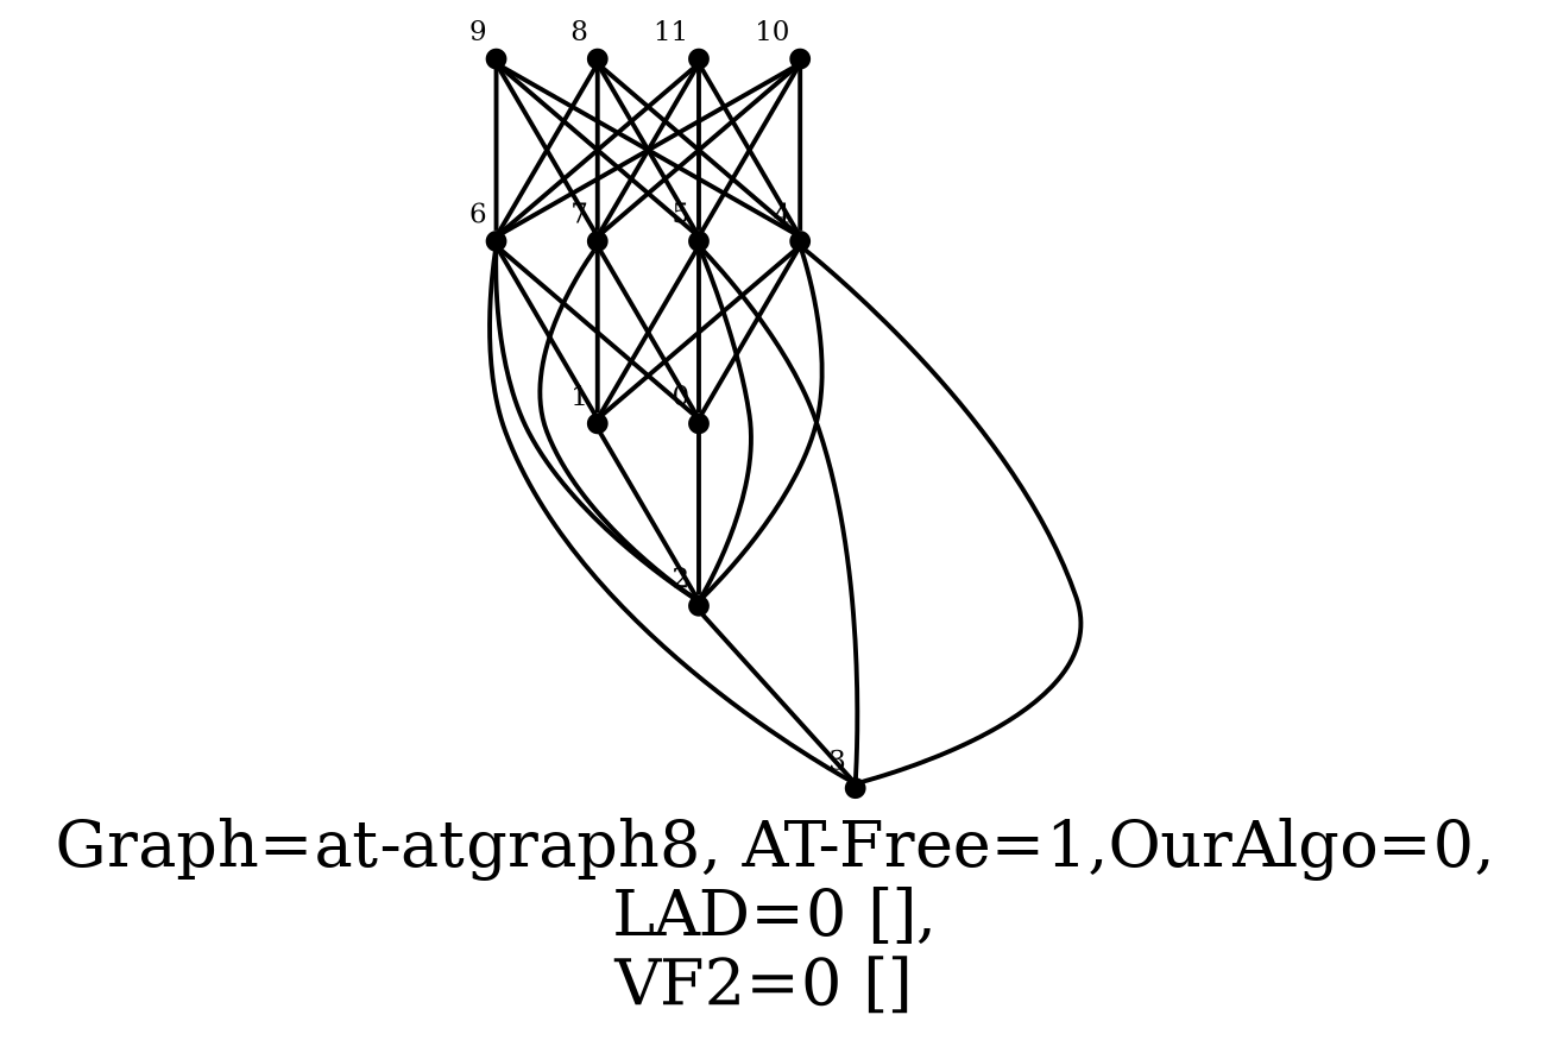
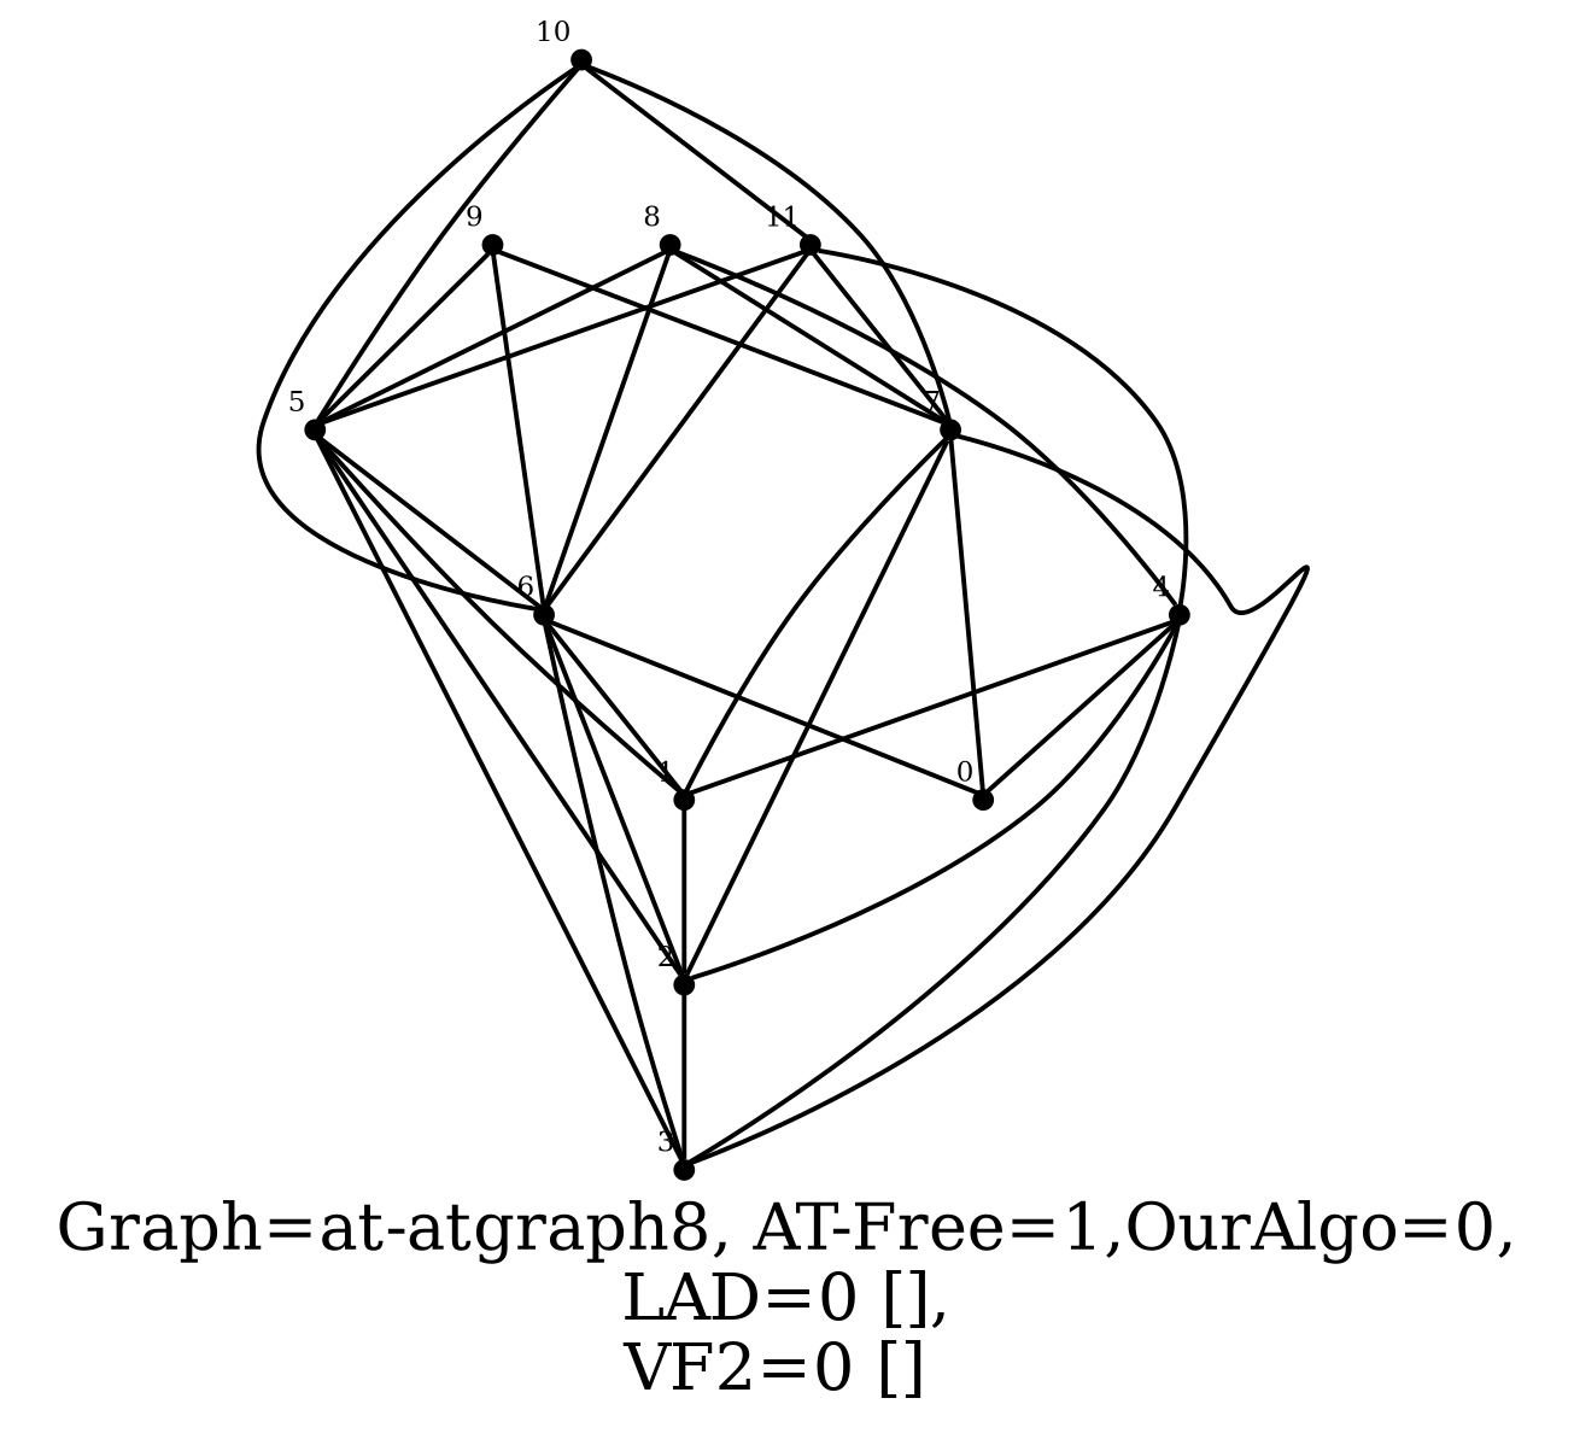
  graph {
    label="Graph=at-atgraph8, AT-Free=1,OurAlgo=0,\nLAD=0 [],\nVF2=0 [] "
    labelloc=bottom
    node [fontsize=6 shape=point]
    0 [xlabel=3]
    1 [xlabel=2]
    2 [xlabel=1]
    3 [xlabel=0]
    4 [xlabel=7]
    5 [xlabel=6]
    6 [xlabel=5]
    7 [xlabel=4]
    8 [xlabel=11]
    9 [xlabel=10]
    10 [xlabel=9]
    11 [xlabel=8]
    1 -- 0
    2 -- 1
-   3 -- 1
+   4 -- 0
    4 -- 1
    4 -- 2
    4 -- 3
    5 -- 0
    5 -- 1
    5 -- 2
    5 -- 3
    6 -- 0
    6 -- 1
    6 -- 2
-   6 -- 3
+   6 -- 5
    7 -- 0
    7 -- 1
    7 -- 2
    7 -- 3
    8 -- 4
    8 -- 5
    8 -- 6
    8 -- 7
    9 -- 4
    9 -- 5
    9 -- 6
-   9 -- 7
+   9 -- 8
    10 -- 4
    10 -- 5
    10 -- 6
-   10 -- 7
    11 -- 4
    11 -- 5
    11 -- 6
    11 -- 7
  }
